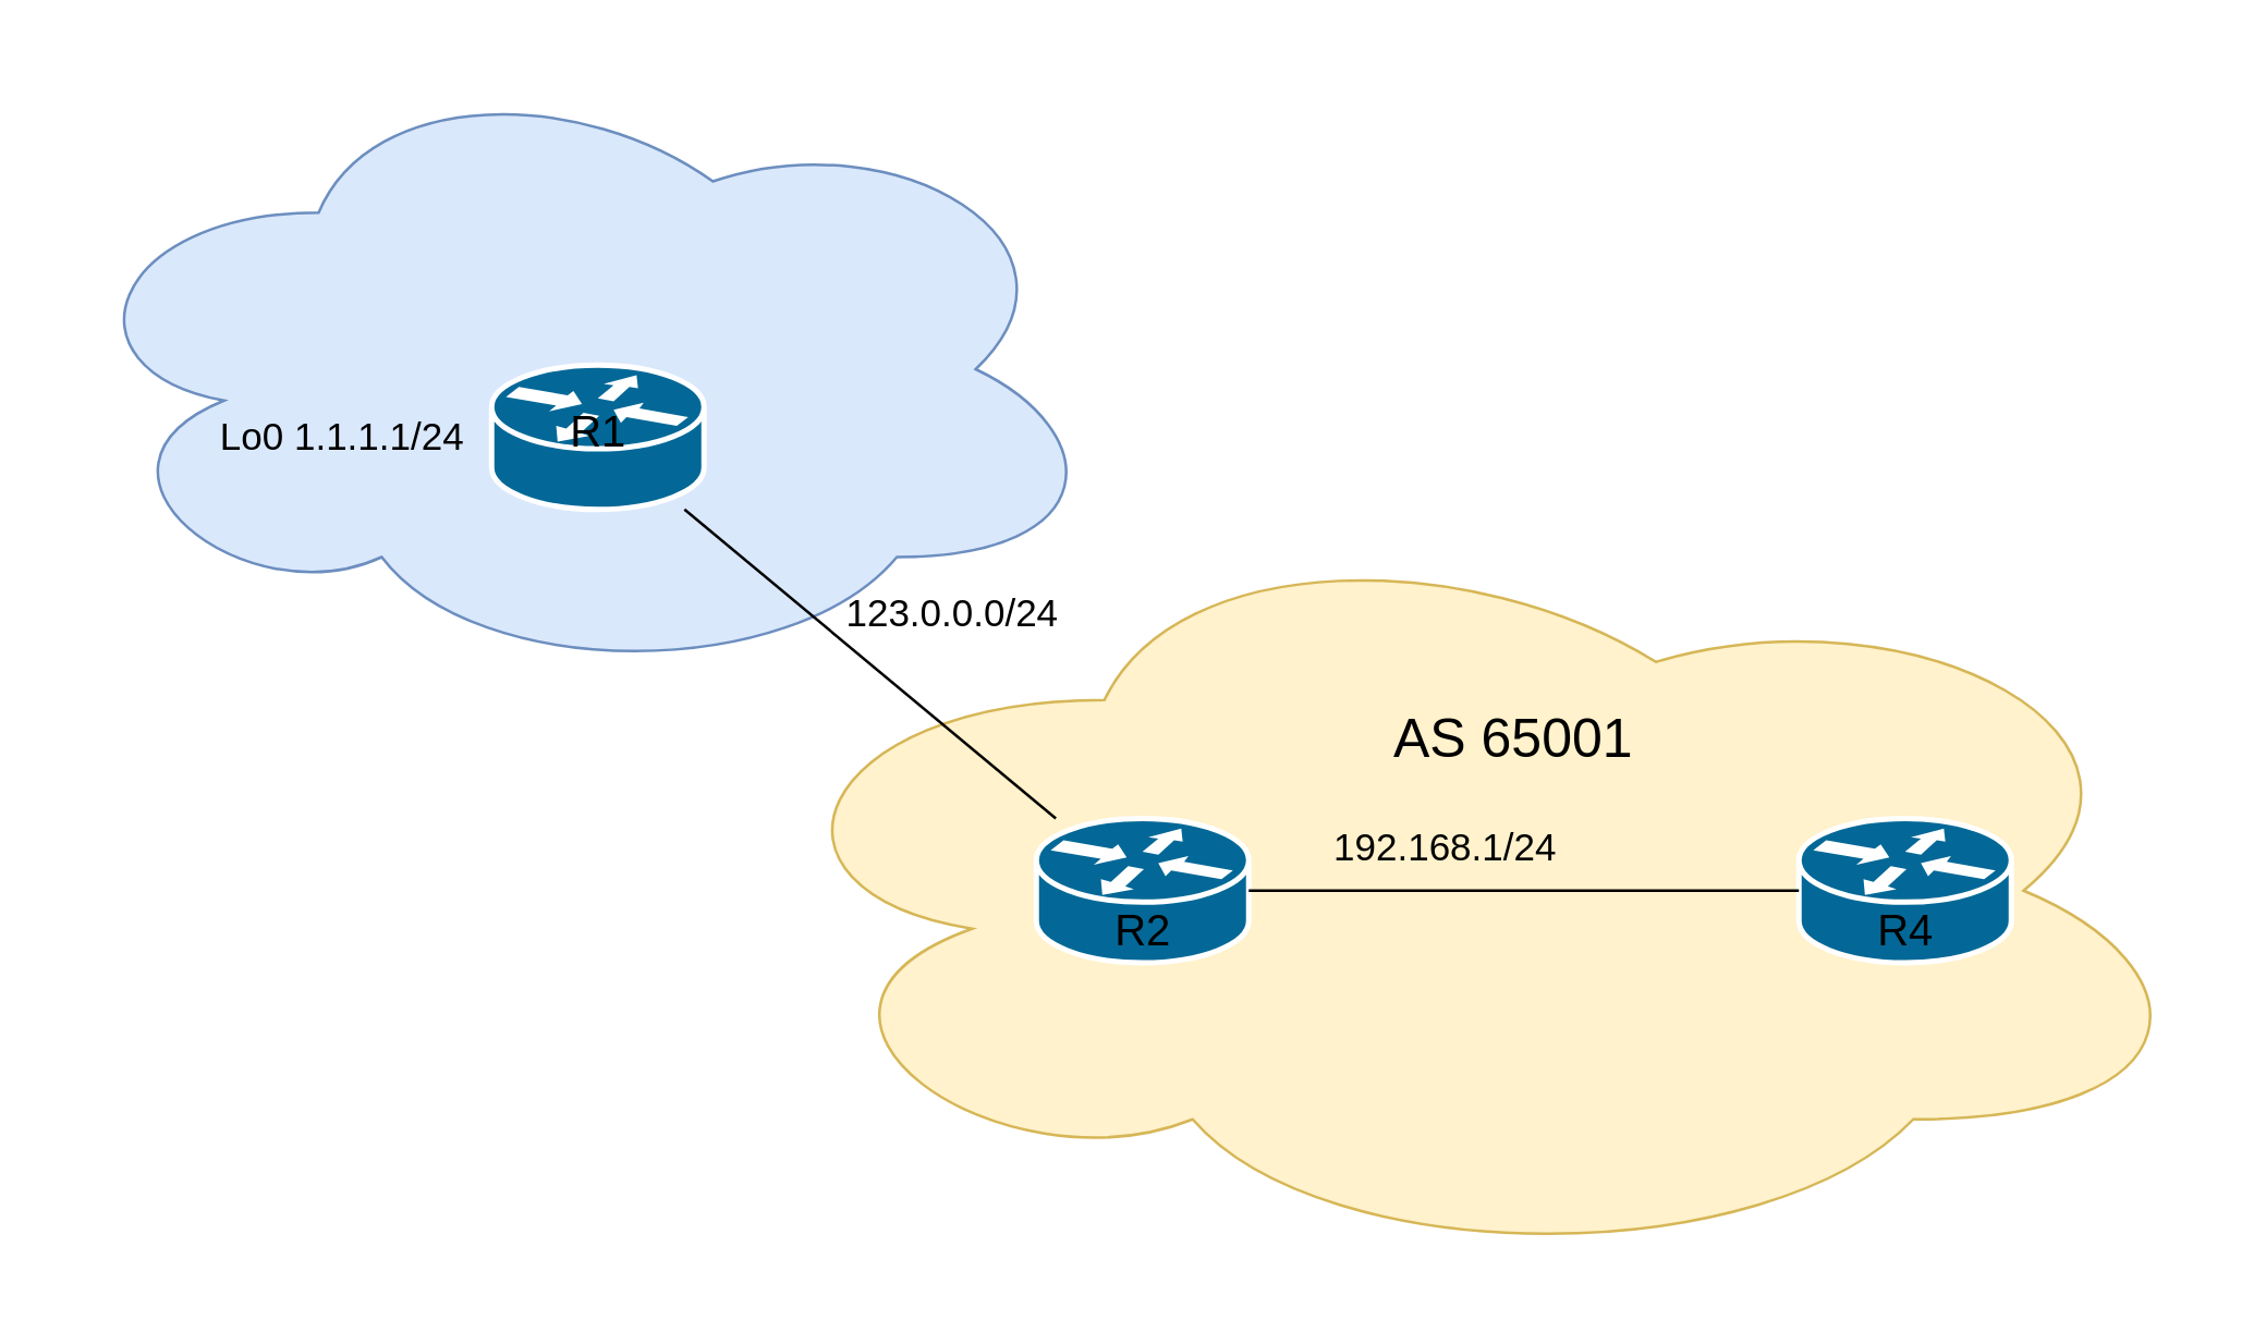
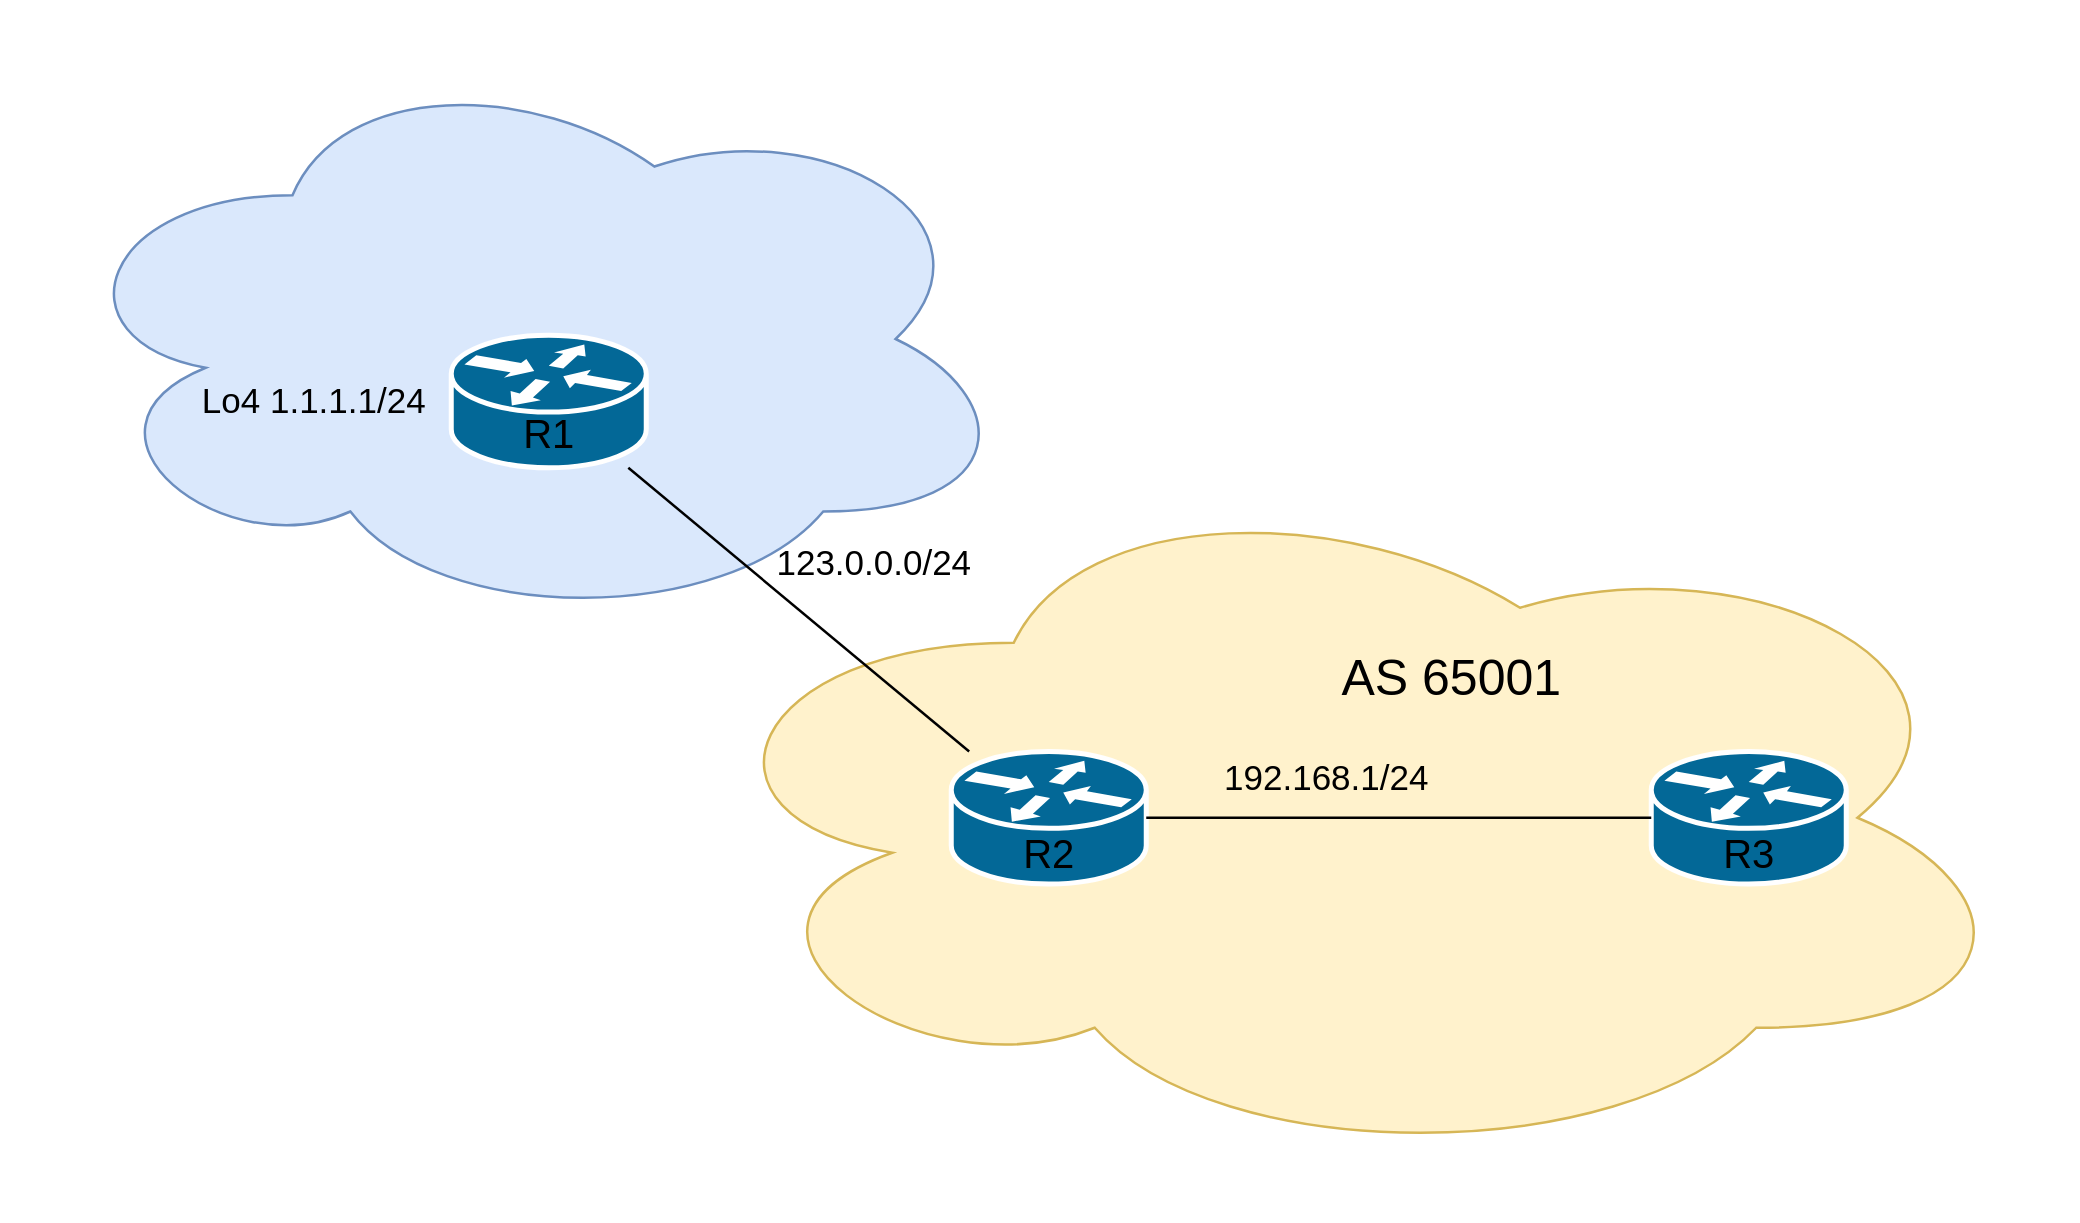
  <mxCell id="0" />
  <mxCell id="1" parent="0" />
  <mxCell id="2" value="" style="ellipse;shape=cloud;whiteSpace=wrap;html=1;fillColor=#dae8fc;strokeColor=#6c8ebf;" vertex="1" parent="1"><mxGeometry y="20" width="386" height="230" as="geometry" x="20" /></mxCell>
  <mxCell id="3" value="" style="ellipse;shape=cloud;whiteSpace=wrap;html=1;fillColor=#fff2cc;strokeColor=#d6b656;" vertex="1" parent="1"><mxGeometry x="270" y="186.5" width="540" height="280" as="geometry" /></mxCell>
  <mxCell id="4" value="" style="shape=mxgraph.cisco.routers.router;sketch=0;html=1;pointerEvents=1;dashed=0;fillColor=#036897;strokeColor=#ffffff;strokeWidth=2;verticalLabelPosition=bottom;verticalAlign=top;align=center;outlineConnect=0;" vertex="1" parent="1"><mxGeometry x="380" y="300" width="78" height="53" as="geometry" /></mxCell>
  <mxCell id="5" value="" style="shape=mxgraph.cisco.routers.router;sketch=0;html=1;pointerEvents=1;dashed=0;fillColor=#036897;strokeColor=#ffffff;strokeWidth=2;verticalLabelPosition=bottom;verticalAlign=top;align=center;outlineConnect=0;" vertex="1" parent="1"><mxGeometry x="660" y="300" width="78" height="53" as="geometry" /></mxCell>
  <mxCell id="6" value="" style="shape=mxgraph.cisco.routers.router;sketch=0;html=1;pointerEvents=1;dashed=0;fillColor=#036897;strokeColor=#ffffff;strokeWidth=2;verticalLabelPosition=bottom;verticalAlign=top;align=center;outlineConnect=0;" vertex="1" parent="1"><mxGeometry x="180" y="133.5" width="78" height="53" as="geometry" /></mxCell>
  <mxCell id="7" value="" style="endArrow=none;html=1;rounded=0;" edge="1" parent="1" source="4" target="6"><mxGeometry width="50" height="50" relative="1" as="geometry"><mxPoint x="420" y="350" as="sourcePoint" /><mxPoint x="470" y="300" as="targetPoint" /></mxGeometry></mxCell>
  <mxCell id="8" value="" style="endArrow=none;html=1;rounded=0;" edge="1" parent="1" source="5" target="4"><mxGeometry width="50" height="50" relative="1" as="geometry"><mxPoint x="420" y="350" as="sourcePoint" /><mxPoint x="470" y="300" as="targetPoint" /></mxGeometry></mxCell>
- <mxCell id="9" value="&lt;font style=&quot;font-size: 20px;&quot;&gt;AS 65001&lt;/font&gt;" style="text;html=1;align=center;verticalAlign=middle;resizable=0;points=[];autosize=1;strokeColor=none;fillColor=none;" vertex="1" parent="1"><mxGeometry x="500" y="250" width="110" height="40" as="geometry" /></mxCell>
- <mxCell id="10" value="&lt;font style=&quot;font-size: 16px;&quot;&gt;R1&lt;/font&gt;" style="text;html=1;align=center;verticalAlign=middle;resizable=0;points=[];autosize=1;strokeColor=none;fillColor=none;" vertex="1" parent="1"><mxGeometry x="199" y="142.5" width="40" height="30" as="geometry" /></mxCell>
+ <mxCell id="9" value="&lt;font style=&quot;font-size: 20px;&quot;&gt;AS 65001&lt;/font&gt;" style="text;html=1;align=center;verticalAlign=middle;resizable=0;points=[];autosize=1;strokeColor=none;fillColor=none;" vertex="1" parent="1"><mxGeometry x="525" y="250" width="110" height="40" as="geometry" /></mxCell>
+ <mxCell id="10" value="&lt;font style=&quot;font-size: 16px;&quot;&gt;R1&lt;/font&gt;" style="text;html=1;align=center;verticalAlign=middle;resizable=0;points=[];autosize=1;strokeColor=none;fillColor=none;" vertex="1" parent="1"><mxGeometry x="199" y="157.5" width="40" height="30" as="geometry" /></mxCell>
  <mxCell id="11" value="&lt;font style=&quot;font-size: 16px;&quot;&gt;R2&lt;/font&gt;" style="text;html=1;align=center;verticalAlign=middle;resizable=0;points=[];autosize=1;strokeColor=none;fillColor=none;" vertex="1" parent="1"><mxGeometry x="399" y="326" width="40" height="30" as="geometry" /></mxCell>
- <mxCell id="12" value="&lt;font style=&quot;font-size: 16px;&quot;&gt;R4&lt;/font&gt;" style="text;html=1;align=center;verticalAlign=middle;resizable=0;points=[];autosize=1;strokeColor=none;fillColor=none;" vertex="1" parent="1"><mxGeometry x="679" y="326" width="40" height="30" as="geometry" /></mxCell>
+ <mxCell id="12" value="&lt;font style=&quot;font-size: 16px;&quot;&gt;R3&lt;/font&gt;" style="text;html=1;align=center;verticalAlign=middle;resizable=0;points=[];autosize=1;strokeColor=none;fillColor=none;" vertex="1" parent="1"><mxGeometry x="679" y="326" width="40" height="30" as="geometry" /></mxCell>
  <mxCell id="13" value="&lt;font style=&quot;font-size: 14px;&quot;&gt;123.0.0.0/24&lt;/font&gt;" style="text;html=1;align=center;verticalAlign=middle;resizable=0;points=[];autosize=1;strokeColor=none;fillColor=none;" vertex="1" parent="1"><mxGeometry x="299" y="210" width="100" height="30" as="geometry" /></mxCell>
  <mxCell id="14" value="&lt;font style=&quot;font-size: 14px;&quot;&gt;192.168.1/24&lt;/font&gt;" style="text;html=1;align=center;verticalAlign=middle;resizable=0;points=[];autosize=1;strokeColor=none;fillColor=none;" vertex="1" parent="1"><mxGeometry x="475" y="296" width="110" height="30" as="geometry" /></mxCell>
- <mxCell id="15" value="&lt;font style=&quot;font-size: 14px;&quot;&gt;Lo0 1.1.1.1/24&lt;/font&gt;" style="text;html=1;align=center;verticalAlign=middle;resizable=0;points=[];autosize=1;strokeColor=none;fillColor=none;" vertex="1" parent="1"><mxGeometry x="70" y="145" width="110" height="30" as="geometry" /></mxCell>
+ <mxCell id="15" value="&lt;font style=&quot;font-size: 14px;&quot;&gt;Lo4 1.1.1.1/24&lt;/font&gt;" style="text;html=1;align=center;verticalAlign=middle;resizable=0;points=[];autosize=1;strokeColor=none;fillColor=none;" vertex="1" parent="1"><mxGeometry x="70" y="145" width="110" height="30" as="geometry" /></mxCell>
